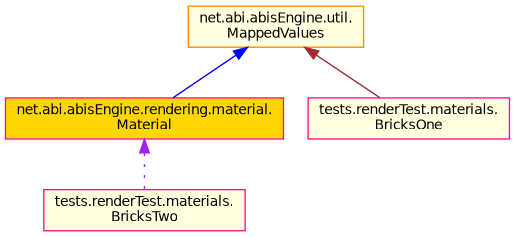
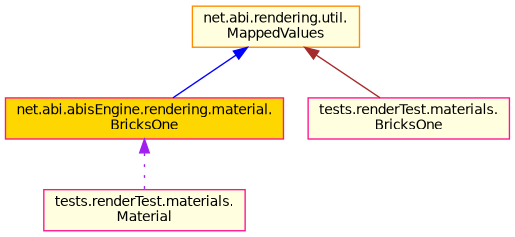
  digraph {
    node [color=deeppink fillcolor=lightyellow fontname=Helvetica fontsize=10 shape=record style=filled]
    edge [dir=back fontname=Helvetica fontsize=10 labelfontname=Helvetica labelfontsize=10 style=solid]
-   n1 [fillcolor=gold fontcolor=black height=0.2 label="net.abi.abisEngine.rendering.material.\lMaterial" width=0.4]
-   n2 [height=0.2 label="tests.renderTest.materials.\lBricksTwo" width=0.4]
+   n1 [fillcolor=gold fontcolor=black height=0.2 label="net.abi.abisEngine.rendering.material.\lBricksOne" width=0.4]
+   n2 [height=0.2 label="tests.renderTest.materials.\lMaterial" width=0.4]
    n3 [height=0.2 label="tests.renderTest.materials.\lBricksOne" width=0.4]
-   n4 [color=darkorange height=0.2 label="net.abi.abisEngine.util.\lMappedValues" width=0.4]
+   n4 [color=darkorange height=0.2 label="net.abi.rendering.util.\lMappedValues" width=0.4]
    n1 -> n2 [color=purple style=dotted]
    n4 -> n1 [color=blue]
    n4 -> n3 [color=brown]
  }
